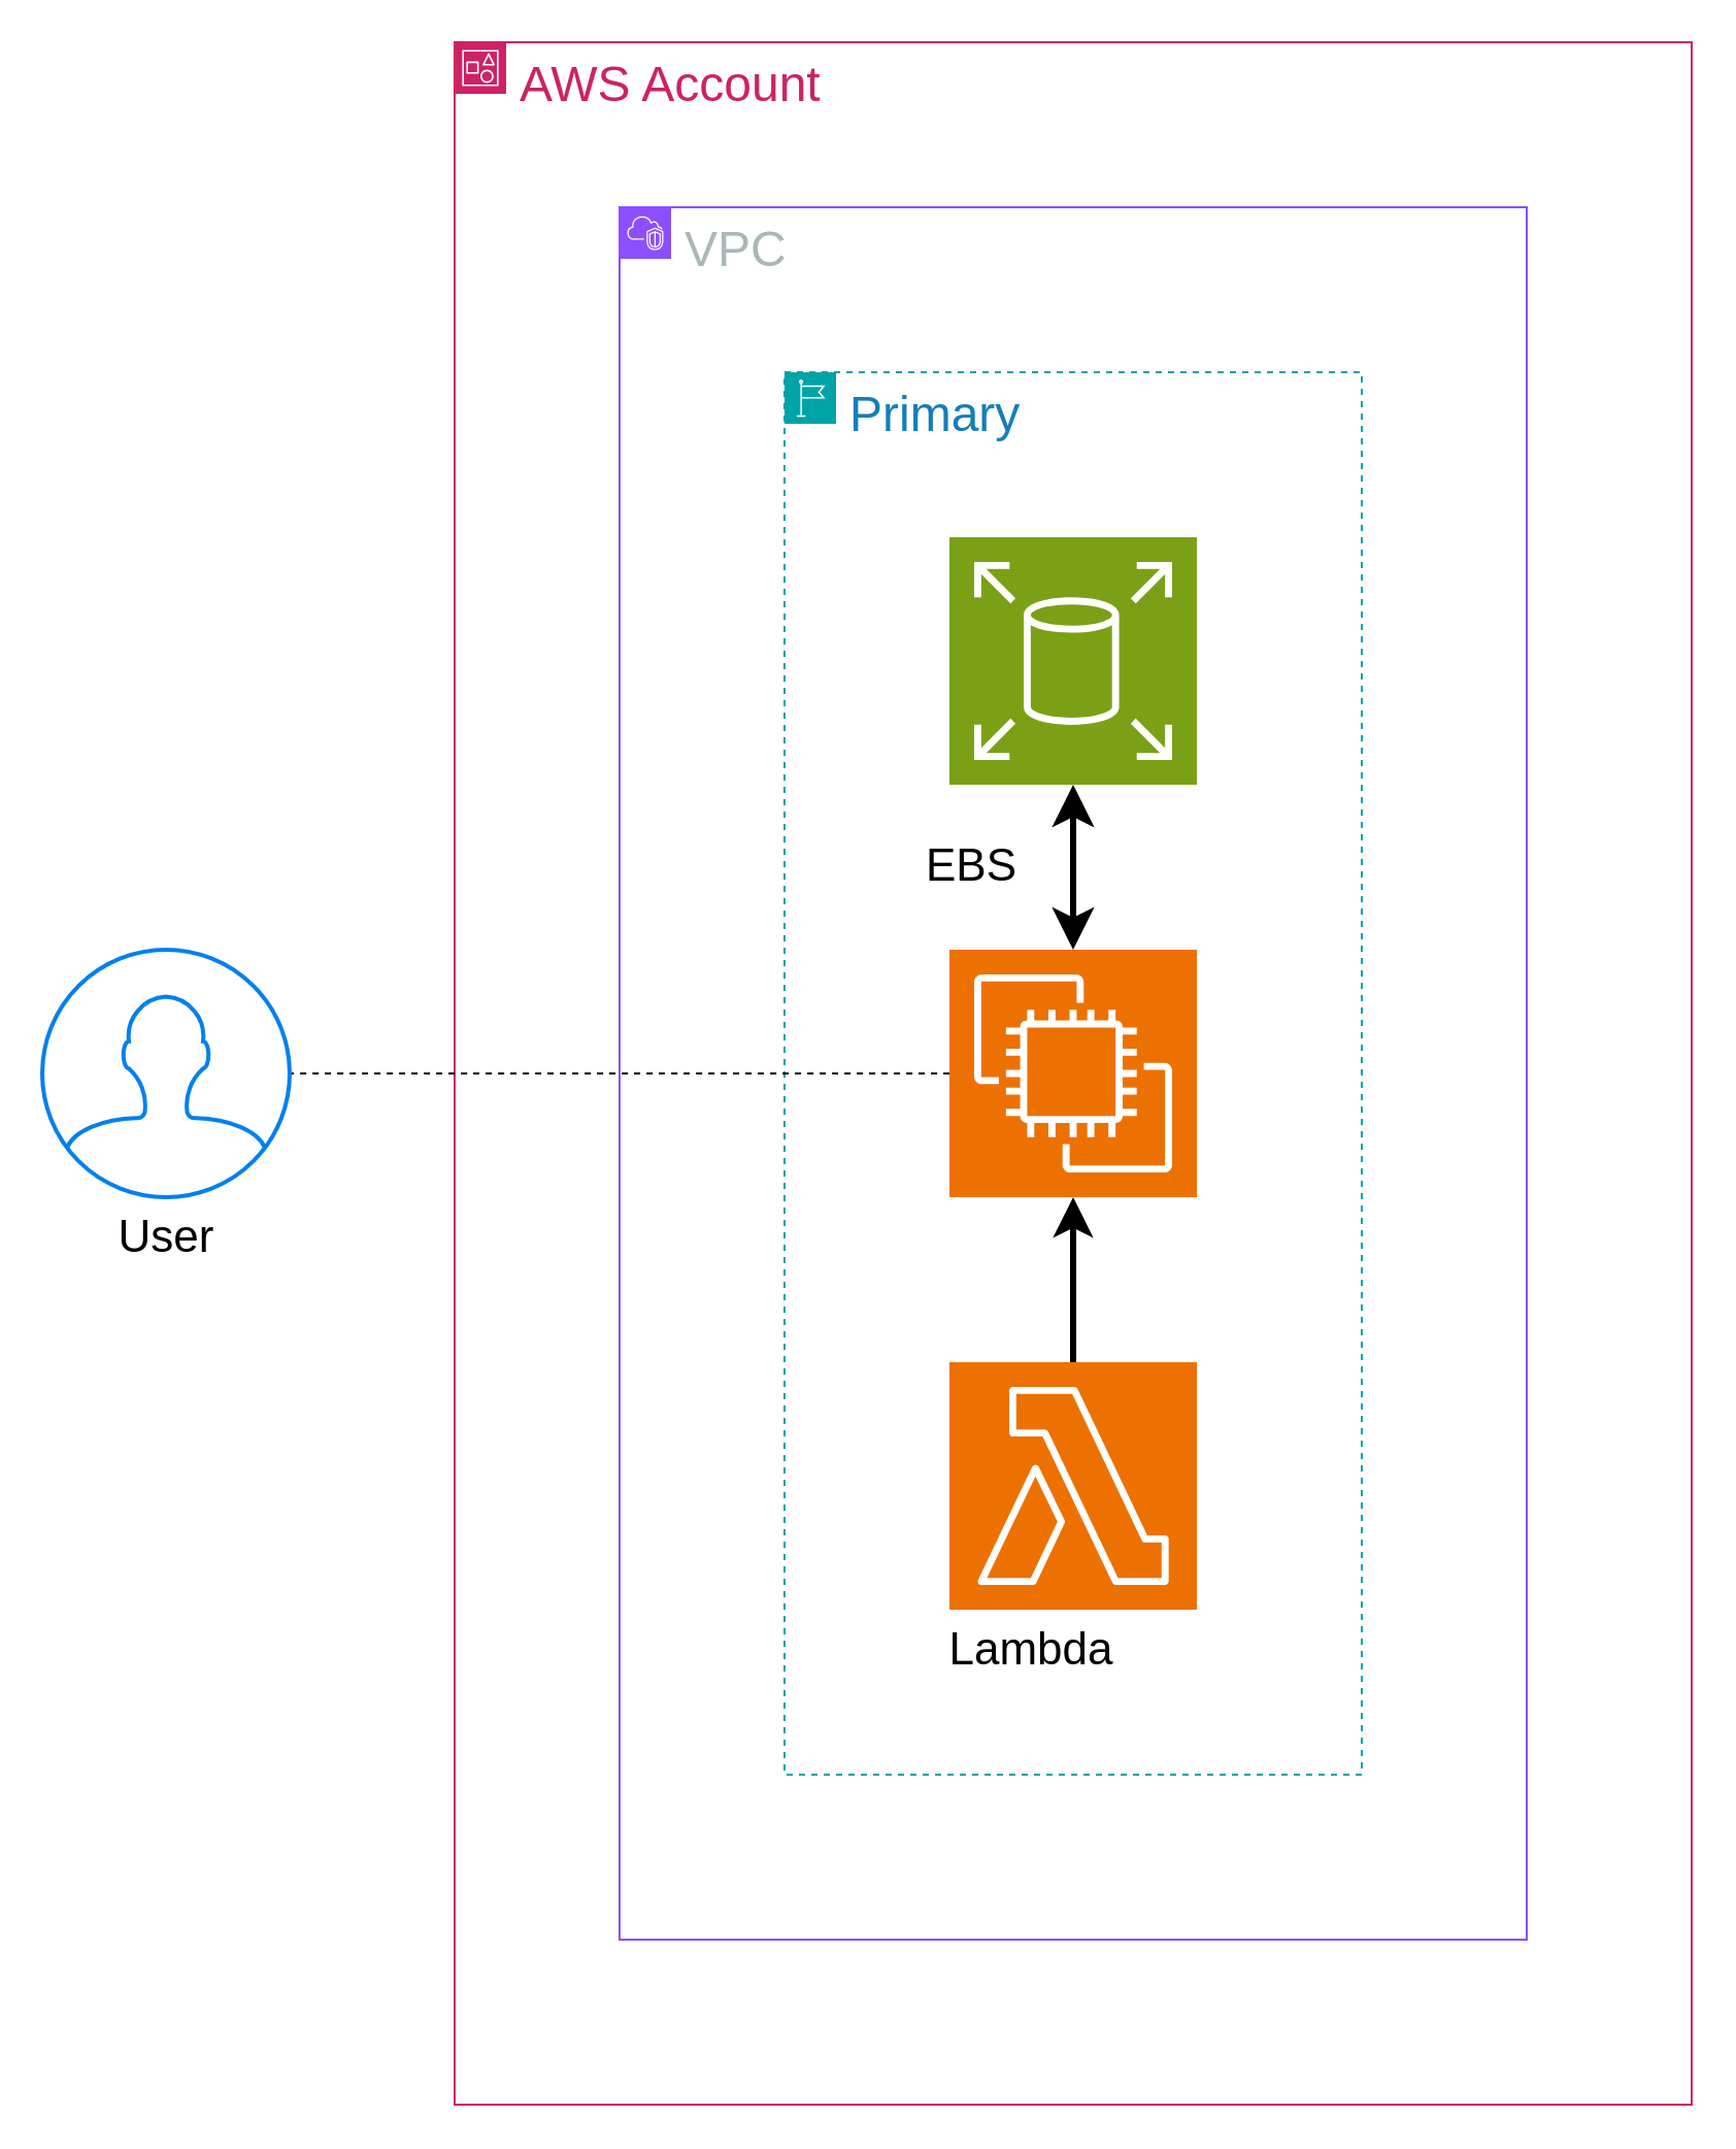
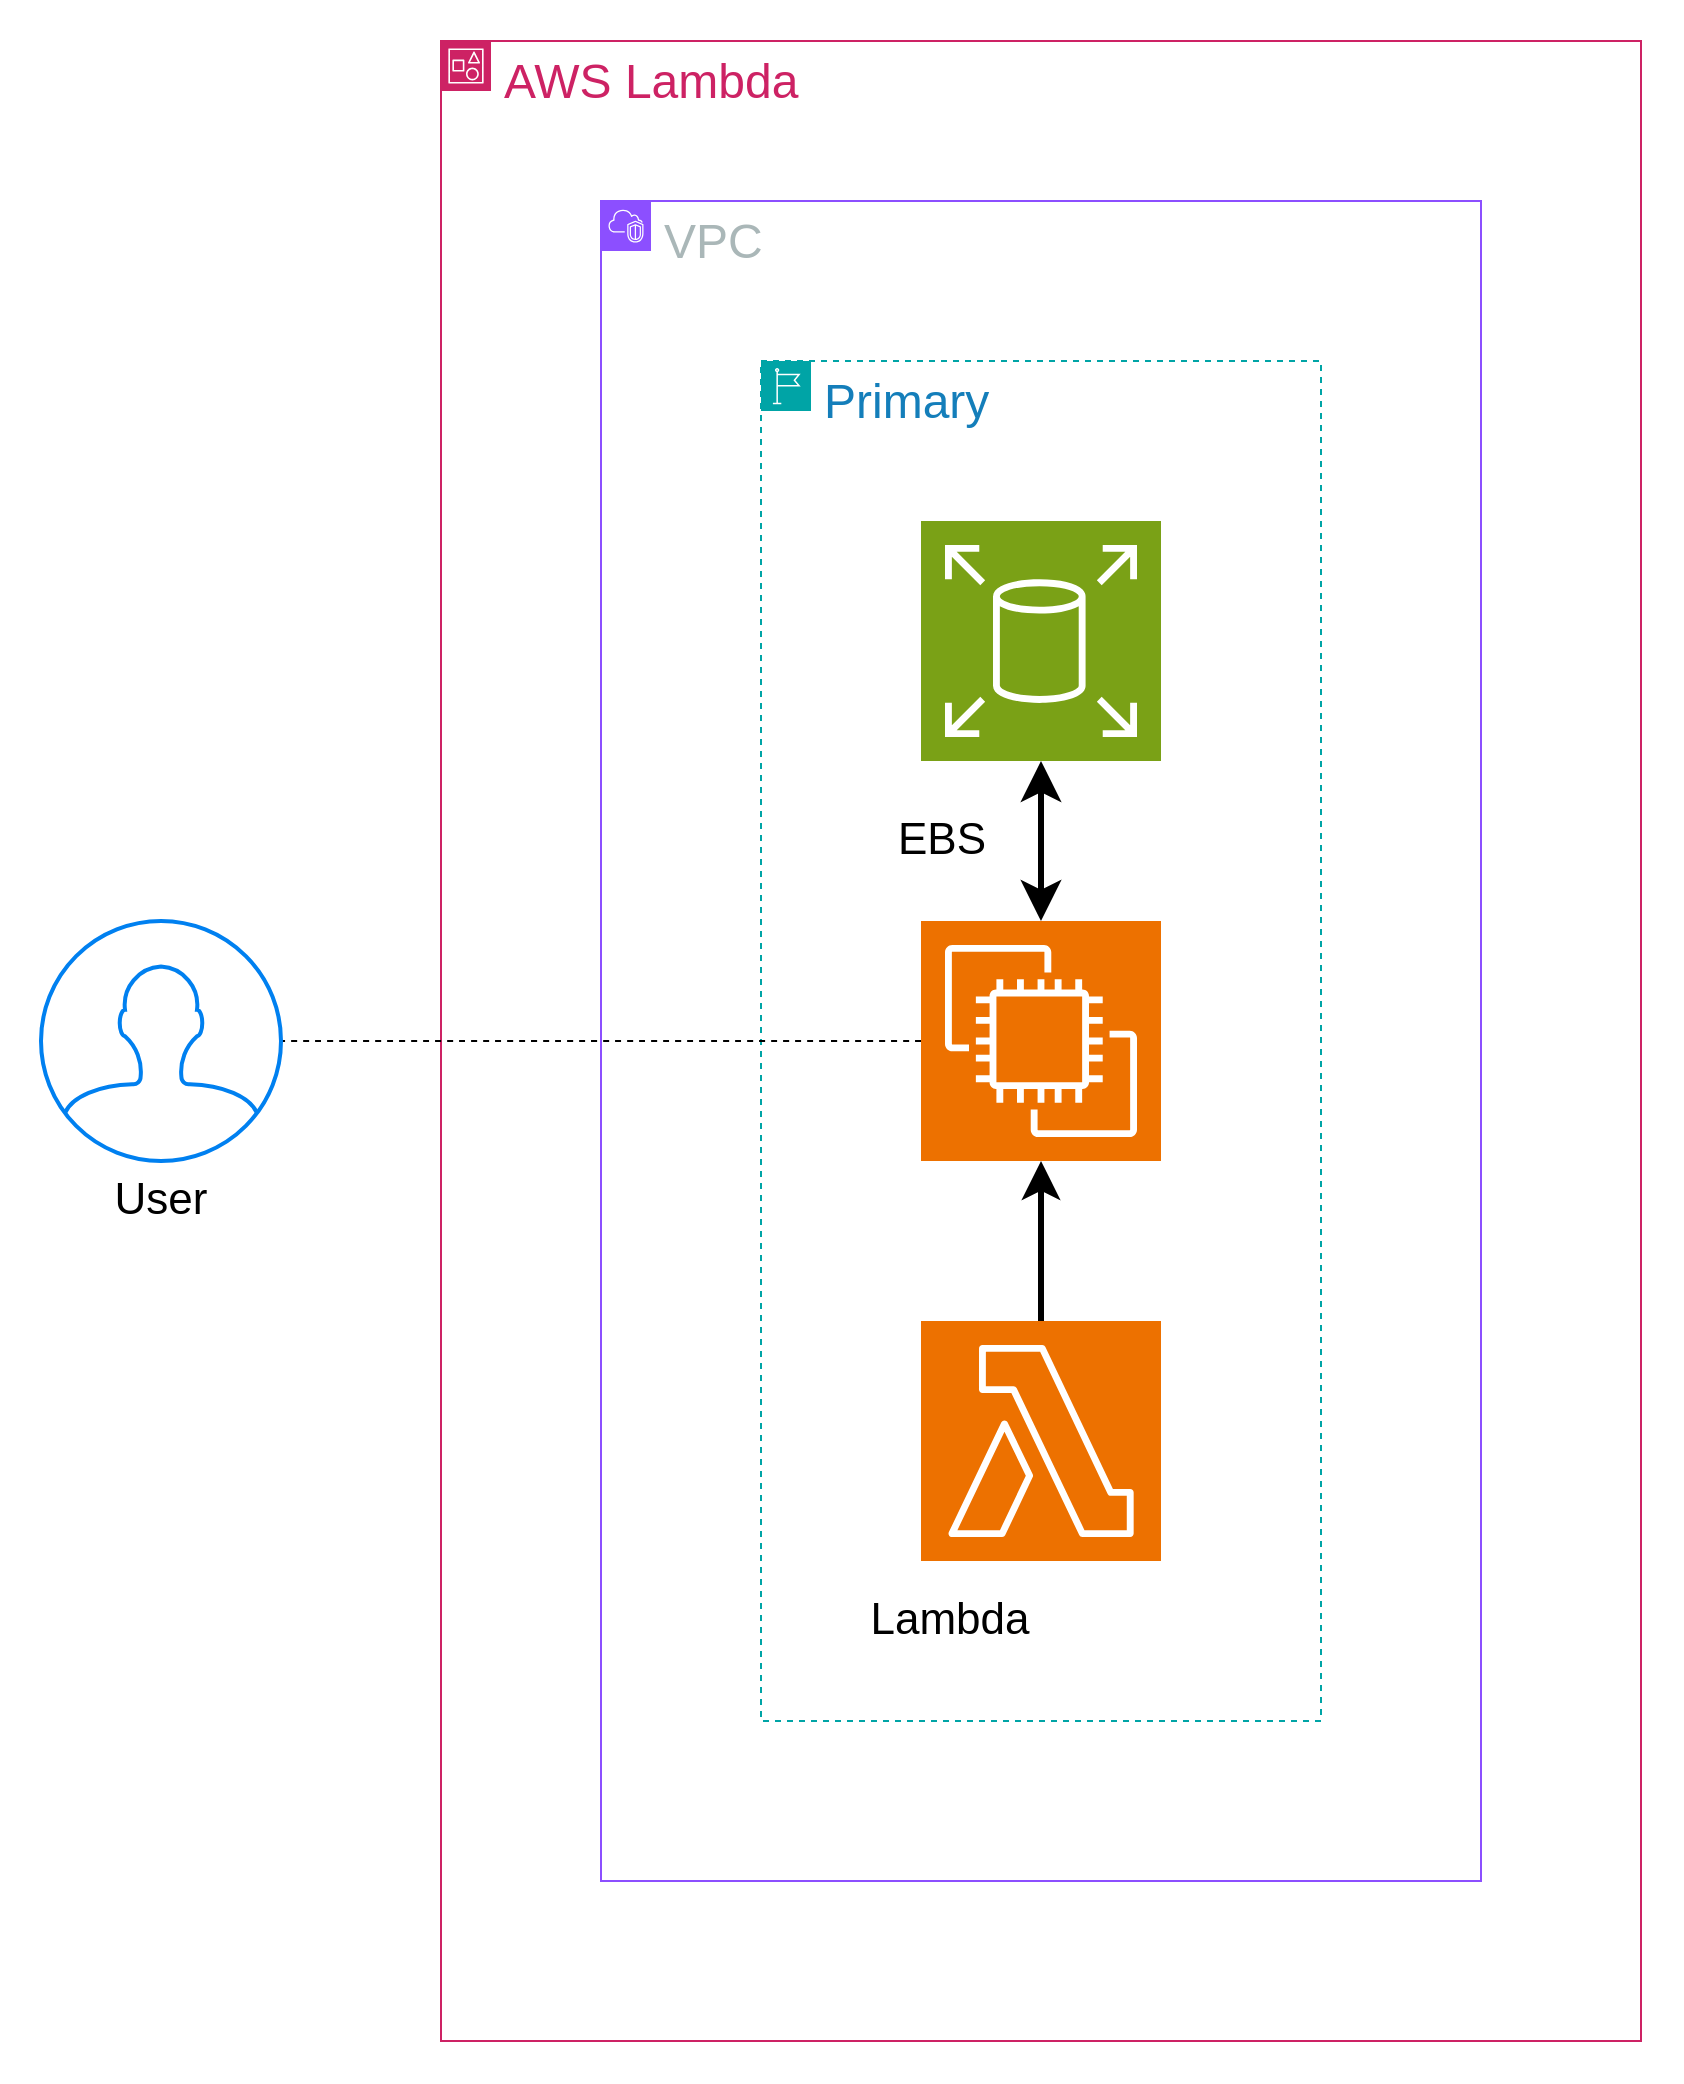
  <mxCell id="0" />
  <mxCell id="1" parent="0" />
- <mxCell id="2" value="&lt;font style=&quot;font-size: 24px;&quot;&gt;AWS Account&lt;/font&gt;" style="points=[[0,0],[0.25,0],[0.5,0],[0.75,0],[1,0],[1,0.25],[1,0.5],[1,0.75],[1,1],[0.75,1],[0.5,1],[0.25,1],[0,1],[0,0.75],[0,0.5],[0,0.25]];outlineConnect=0;gradientColor=none;html=1;whiteSpace=wrap;fontSize=12;fontStyle=0;container=1;pointerEvents=0;collapsible=0;recursiveResize=0;shape=mxgraph.aws4.group;grIcon=mxgraph.aws4.group_account;strokeColor=#CD2264;fillColor=none;verticalAlign=top;align=left;spacingLeft=30;fontColor=#CD2264;dashed=0;" vertex="1" parent="1"><mxGeometry x="220" y="20" width="600" height="1000" as="geometry" /></mxCell>
+ <mxCell id="2" value="&lt;font style=&quot;font-size: 24px;&quot;&gt;AWS Lambda&lt;/font&gt;" style="points=[[0,0],[0.25,0],[0.5,0],[0.75,0],[1,0],[1,0.25],[1,0.5],[1,0.75],[1,1],[0.75,1],[0.5,1],[0.25,1],[0,1],[0,0.75],[0,0.5],[0,0.25]];outlineConnect=0;gradientColor=none;html=1;whiteSpace=wrap;fontSize=12;fontStyle=0;container=1;pointerEvents=0;collapsible=0;recursiveResize=0;shape=mxgraph.aws4.group;grIcon=mxgraph.aws4.group_account;strokeColor=#CD2264;fillColor=none;verticalAlign=top;align=left;spacingLeft=30;fontColor=#CD2264;dashed=0;" vertex="1" parent="1"><mxGeometry x="220" y="20" width="600" height="1000" as="geometry" /></mxCell>
  <mxCell id="3" value="&lt;font style=&quot;font-size: 24px;&quot;&gt;VPC&lt;/font&gt;" style="points=[[0,0],[0.25,0],[0.5,0],[0.75,0],[1,0],[1,0.25],[1,0.5],[1,0.75],[1,1],[0.75,1],[0.5,1],[0.25,1],[0,1],[0,0.75],[0,0.5],[0,0.25]];outlineConnect=0;gradientColor=none;html=1;whiteSpace=wrap;fontSize=12;fontStyle=0;container=1;pointerEvents=0;collapsible=0;recursiveResize=0;shape=mxgraph.aws4.group;grIcon=mxgraph.aws4.group_vpc2;strokeColor=#8C4FFF;fillColor=none;verticalAlign=top;align=left;spacingLeft=30;fontColor=#AAB7B8;dashed=0;" vertex="1" parent="2"><mxGeometry x="80" y="80" width="440" height="840" as="geometry" /></mxCell>
  <mxCell id="4" value="&lt;font style=&quot;font-size: 24px;&quot;&gt;Primary&lt;/font&gt;" style="points=[[0,0],[0.25,0],[0.5,0],[0.75,0],[1,0],[1,0.25],[1,0.5],[1,0.75],[1,1],[0.75,1],[0.5,1],[0.25,1],[0,1],[0,0.75],[0,0.5],[0,0.25]];outlineConnect=0;gradientColor=none;html=1;whiteSpace=wrap;fontSize=12;fontStyle=0;container=1;pointerEvents=0;collapsible=0;recursiveResize=0;shape=mxgraph.aws4.group;grIcon=mxgraph.aws4.group_region;strokeColor=#00A4A6;fillColor=none;verticalAlign=top;align=left;spacingLeft=30;fontColor=#147EBA;dashed=1;" vertex="1" parent="3"><mxGeometry x="80" y="80" width="280" height="680" as="geometry" /></mxCell>
  <mxCell id="5" value="" style="sketch=0;points=[[0,0,0],[0.25,0,0],[0.5,0,0],[0.75,0,0],[1,0,0],[0,1,0],[0.25,1,0],[0.5,1,0],[0.75,1,0],[1,1,0],[0,0.25,0],[0,0.5,0],[0,0.75,0],[1,0.25,0],[1,0.5,0],[1,0.75,0]];outlineConnect=0;fontColor=#232F3E;fillColor=#ED7100;strokeColor=#ffffff;dashed=0;verticalLabelPosition=bottom;verticalAlign=top;align=center;html=1;fontSize=12;fontStyle=0;aspect=fixed;shape=mxgraph.aws4.resourceIcon;resIcon=mxgraph.aws4.ec2;direction=south;" vertex="1" parent="4"><mxGeometry x="80" y="280" width="120" height="120" as="geometry" /></mxCell>
  <mxCell id="6" value="" style="sketch=0;points=[[0,0,0],[0.25,0,0],[0.5,0,0],[0.75,0,0],[1,0,0],[0,1,0],[0.25,1,0],[0.5,1,0],[0.75,1,0],[1,1,0],[0,0.25,0],[0,0.5,0],[0,0.75,0],[1,0.25,0],[1,0.5,0],[1,0.75,0]];outlineConnect=0;fontColor=#232F3E;fillColor=#7AA116;strokeColor=#ffffff;dashed=0;verticalLabelPosition=bottom;verticalAlign=top;align=center;html=1;fontSize=12;fontStyle=0;aspect=fixed;shape=mxgraph.aws4.resourceIcon;resIcon=mxgraph.aws4.elastic_block_store;" vertex="1" parent="4"><mxGeometry x="80" y="80" width="120" height="120" as="geometry" /></mxCell>
  <mxCell id="7" value="" style="endArrow=classic;startArrow=classic;html=1;rounded=0;fontSize=12;startSize=11;endSize=11;curved=1;entryX=0;entryY=0.5;entryDx=0;entryDy=0;entryPerimeter=0;strokeWidth=3;" edge="1" parent="4" source="6" target="5"><mxGeometry width="50" height="50" relative="1" as="geometry"><mxPoint x="290" y="300" as="sourcePoint" /><mxPoint x="340" y="250" as="targetPoint" /></mxGeometry></mxCell>
  <mxCell id="8" value="" style="edgeStyle=none;curved=1;rounded=0;orthogonalLoop=1;jettySize=auto;html=1;fontSize=12;startSize=8;endSize=10;strokeWidth=3;" edge="1" parent="4" source="9" target="5"><mxGeometry relative="1" as="geometry" /></mxCell>
  <mxCell id="9" value="" style="sketch=0;points=[[0,0,0],[0.25,0,0],[0.5,0,0],[0.75,0,0],[1,0,0],[0,1,0],[0.25,1,0],[0.5,1,0],[0.75,1,0],[1,1,0],[0,0.25,0],[0,0.5,0],[0,0.75,0],[1,0.25,0],[1,0.5,0],[1,0.75,0]];outlineConnect=0;fontColor=#232F3E;fillColor=#ED7100;strokeColor=#ffffff;dashed=0;verticalLabelPosition=bottom;verticalAlign=top;align=center;html=1;fontSize=12;fontStyle=0;aspect=fixed;shape=mxgraph.aws4.resourceIcon;resIcon=mxgraph.aws4.lambda;" vertex="1" parent="4"><mxGeometry x="80" y="480" width="120" height="120" as="geometry" /></mxCell>
  <mxCell id="10" value="&lt;font style=&quot;font-size: 22px;&quot;&gt;EBS&lt;/font&gt;" style="text;html=1;align=center;verticalAlign=middle;whiteSpace=wrap;rounded=0;" vertex="1" parent="4"><mxGeometry x="61" y="220" width="60" height="40" as="geometry" /></mxCell>
- <mxCell id="11" value="&lt;font style=&quot;font-size: 22px;&quot;&gt;Lambda&lt;/font&gt;" style="text;html=1;align=center;verticalAlign=middle;whiteSpace=wrap;rounded=0;" vertex="1" parent="4"><mxGeometry x="90" y="600" width="60" height="40" as="geometry" /></mxCell>
+ <mxCell id="11" value="&lt;font style=&quot;font-size: 22px;&quot;&gt;Lambda&lt;/font&gt;" style="text;html=1;align=center;verticalAlign=middle;whiteSpace=wrap;rounded=0;" vertex="1" parent="4"><mxGeometry x="65" y="610" width="60" height="40" as="geometry" /></mxCell>
  <mxCell id="12" value="" style="endArrow=none;dashed=1;html=1;rounded=0;fontSize=12;startSize=8;endSize=8;curved=1;exitX=0.5;exitY=1;exitDx=0;exitDy=0;exitPerimeter=0;" edge="1" parent="1" source="14"><mxGeometry width="50" height="50" relative="1" as="geometry"><mxPoint x="720" y="510" as="sourcePoint" /><mxPoint x="20" y="520" as="targetPoint" /></mxGeometry></mxCell>
  <mxCell id="13" value="" style="endArrow=none;dashed=1;html=1;rounded=0;fontSize=12;startSize=8;endSize=8;curved=1;exitX=0.5;exitY=1;exitDx=0;exitDy=0;exitPerimeter=0;" edge="1" parent="1" source="5" target="14"><mxGeometry width="50" height="50" relative="1" as="geometry"><mxPoint y="520" as="sourcePoint" x="460" /><mxPoint x="20" y="520" as="targetPoint" /></mxGeometry></mxCell>
  <mxCell id="14" value="&lt;font style=&quot;font-size: 22px;&quot;&gt;User&lt;/font&gt;" style="html=1;verticalLabelPosition=bottom;align=center;labelBackgroundColor=#ffffff;verticalAlign=top;strokeWidth=2;strokeColor=#0080F0;shadow=0;dashed=0;shape=mxgraph.ios7.icons.user;" vertex="1" parent="1"><mxGeometry x="20" y="460" width="120" height="120" as="geometry" /></mxCell>
